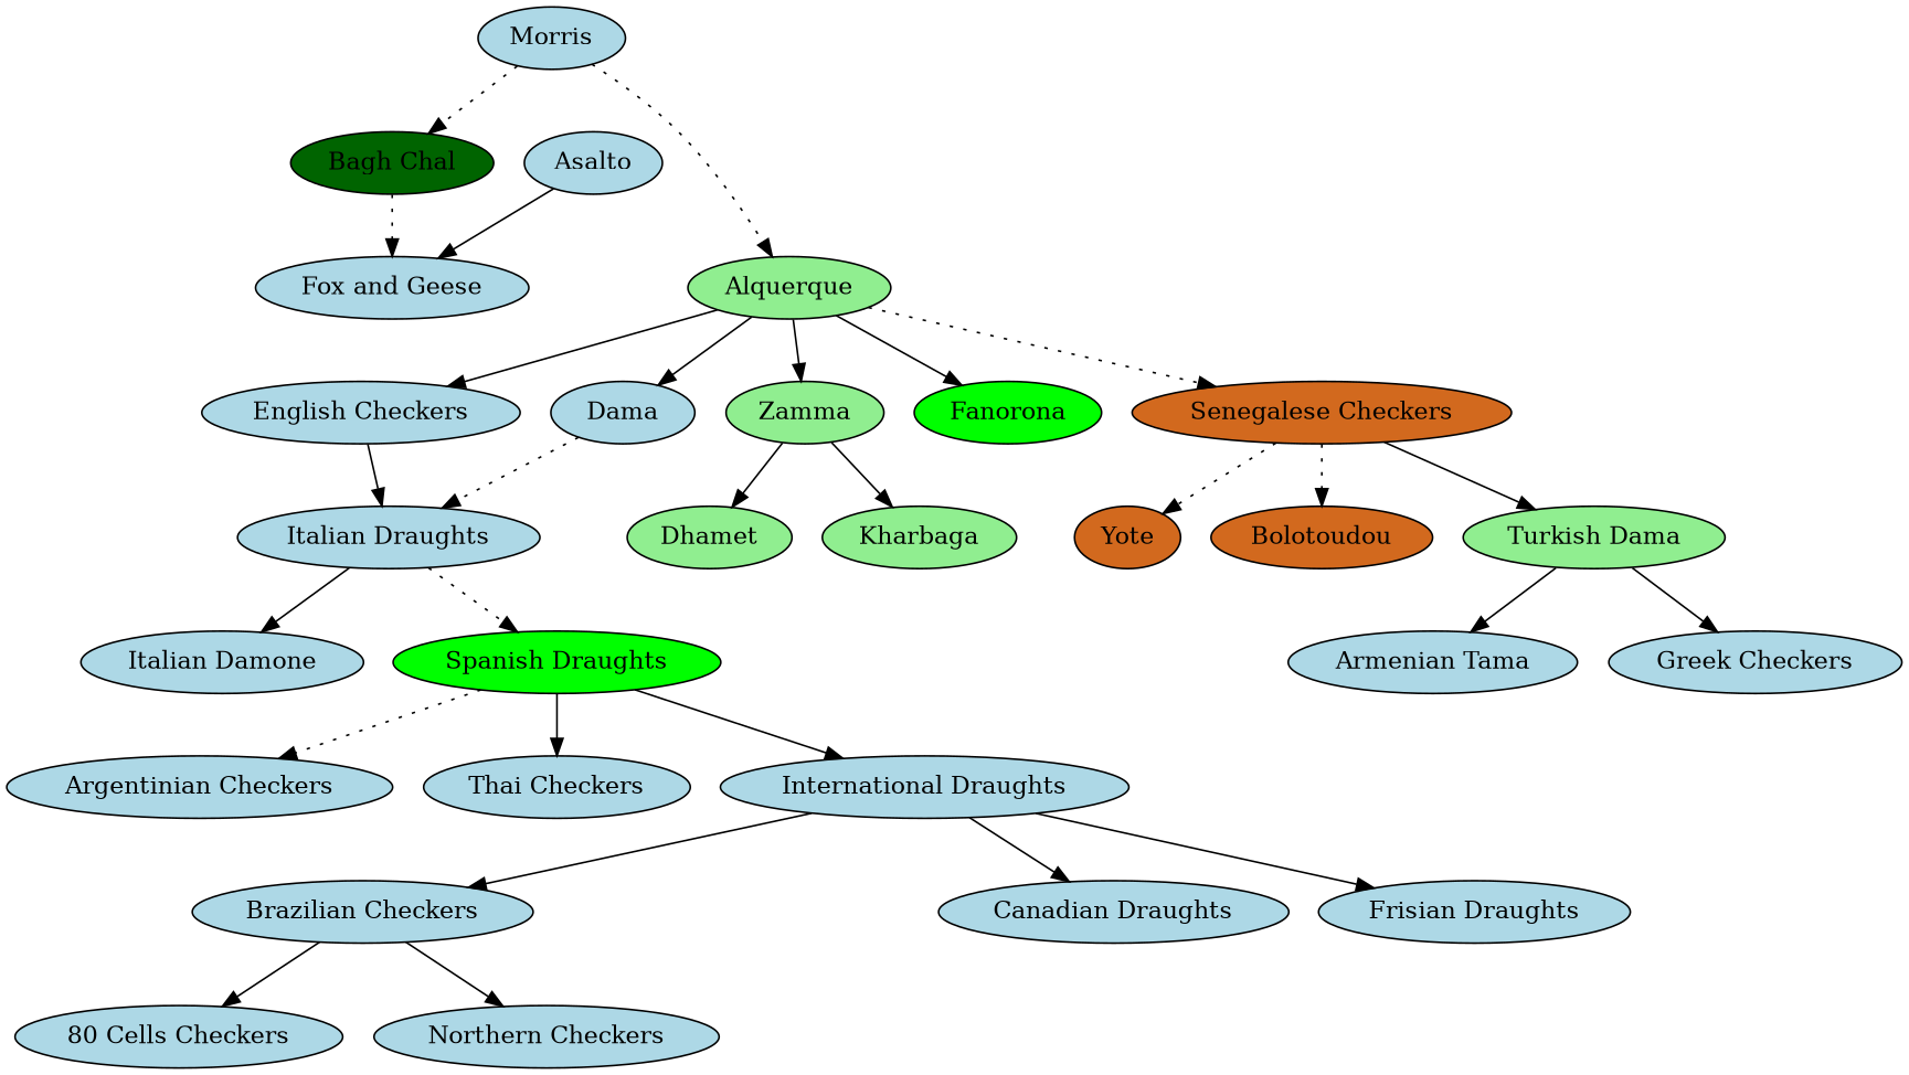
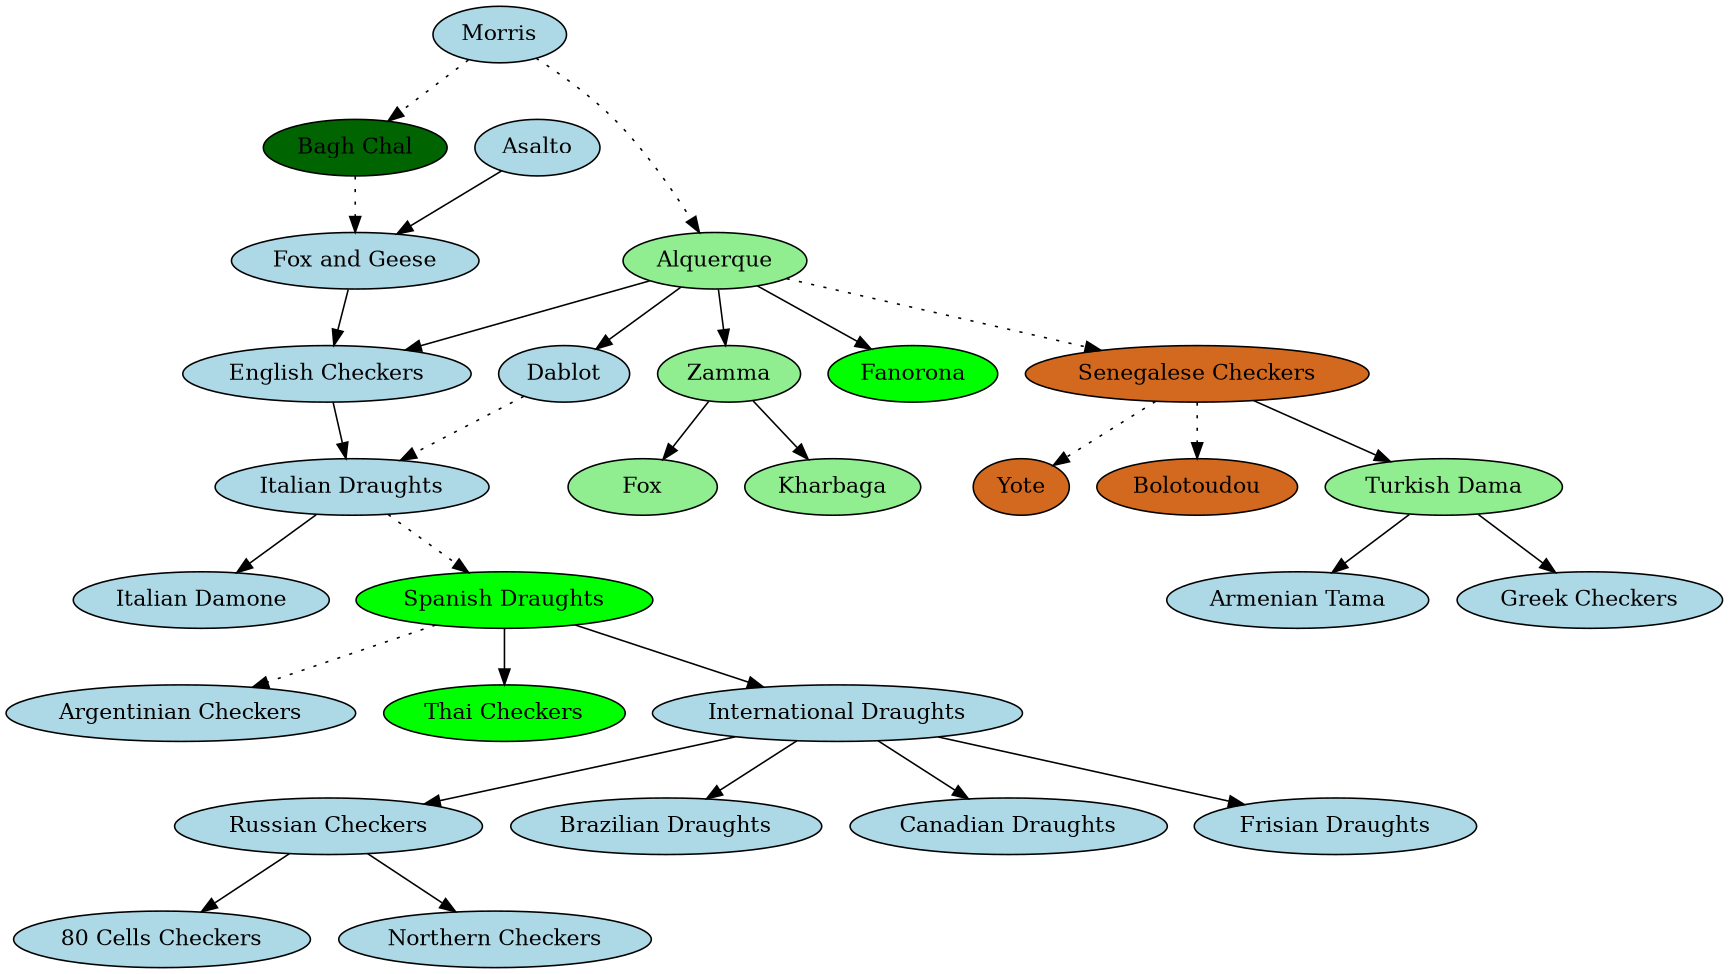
  digraph {
    node [fillcolor=lightblue style=filled]
    "Bagh Chal" [fillcolor=darkgreen]
    Morris
    Alquerque [fillcolor=lightgreen]
    "Fox and Geese"
    Zamma [fillcolor=lightgreen]
-   Dablot [label=Dama]
+   Dablot
    Fanorona [fillcolor=green]
    "Senegalese Checkers" [fillcolor=chocolate]
    "English Checkers"
-   Dhamet [fillcolor=lightgreen]
+   Dhamet [fillcolor=lightgreen label=Fox]
    Kharbaga [fillcolor=lightgreen]
    "Italian Draughts"
    Yote [fillcolor=chocolate]
    Bolotoudou [fillcolor=chocolate]
    "Turkish Dama" [fillcolor=lightgreen]
    "Italian Damone"
    "Spanish Draughts" [fillcolor=green]
    Asalto
    "Armenian Tama"
    "Greek Checkers"
    "Argentinian Checkers"
-   "Thai Checkers"
+   "Thai Checkers" [fillcolor=green]
    "International Draughts"
-   "Russian Checkers" [label="Brazilian Checkers"]
+   "Russian Checkers"
+   "Brazilian Draughts"
    "Canadian Draughts"
    "Frisian Draughts"
    "80 Cells Checkers"
    "Northern Checkers"
    "Bagh Chal" -> "Fox and Geese" [style=dotted]
    Morris -> "Bagh Chal" [style=dotted]
    Morris -> Alquerque [style=dotted]
    Alquerque -> Zamma
    Alquerque -> Dablot
    Alquerque -> Fanorona
    Alquerque -> "Senegalese Checkers" [style=dotted]
    Alquerque -> "English Checkers"
+   "Fox and Geese" -> "English Checkers"
    Zamma -> Dhamet
    Zamma -> Kharbaga
    Dablot -> "Italian Draughts" [style=dotted]
    "Senegalese Checkers" -> Yote [style=dotted]
    "Senegalese Checkers" -> Bolotoudou [style=dotted]
    "Senegalese Checkers" -> "Turkish Dama"
    "English Checkers" -> "Italian Draughts"
    "Italian Draughts" -> "Italian Damone"
    "Italian Draughts" -> "Spanish Draughts" [style=dotted]
    "Turkish Dama" -> "Armenian Tama"
    "Turkish Dama" -> "Greek Checkers"
    "Spanish Draughts" -> "Argentinian Checkers" [style=dotted]
    "Spanish Draughts" -> "Thai Checkers"
    "Spanish Draughts" -> "International Draughts"
    Asalto -> "Fox and Geese"
    "International Draughts" -> "Russian Checkers"
+   "International Draughts" -> "Brazilian Draughts"
    "International Draughts" -> "Canadian Draughts"
    "International Draughts" -> "Frisian Draughts"
    "Russian Checkers" -> "80 Cells Checkers"
    "Russian Checkers" -> "Northern Checkers"
  }
